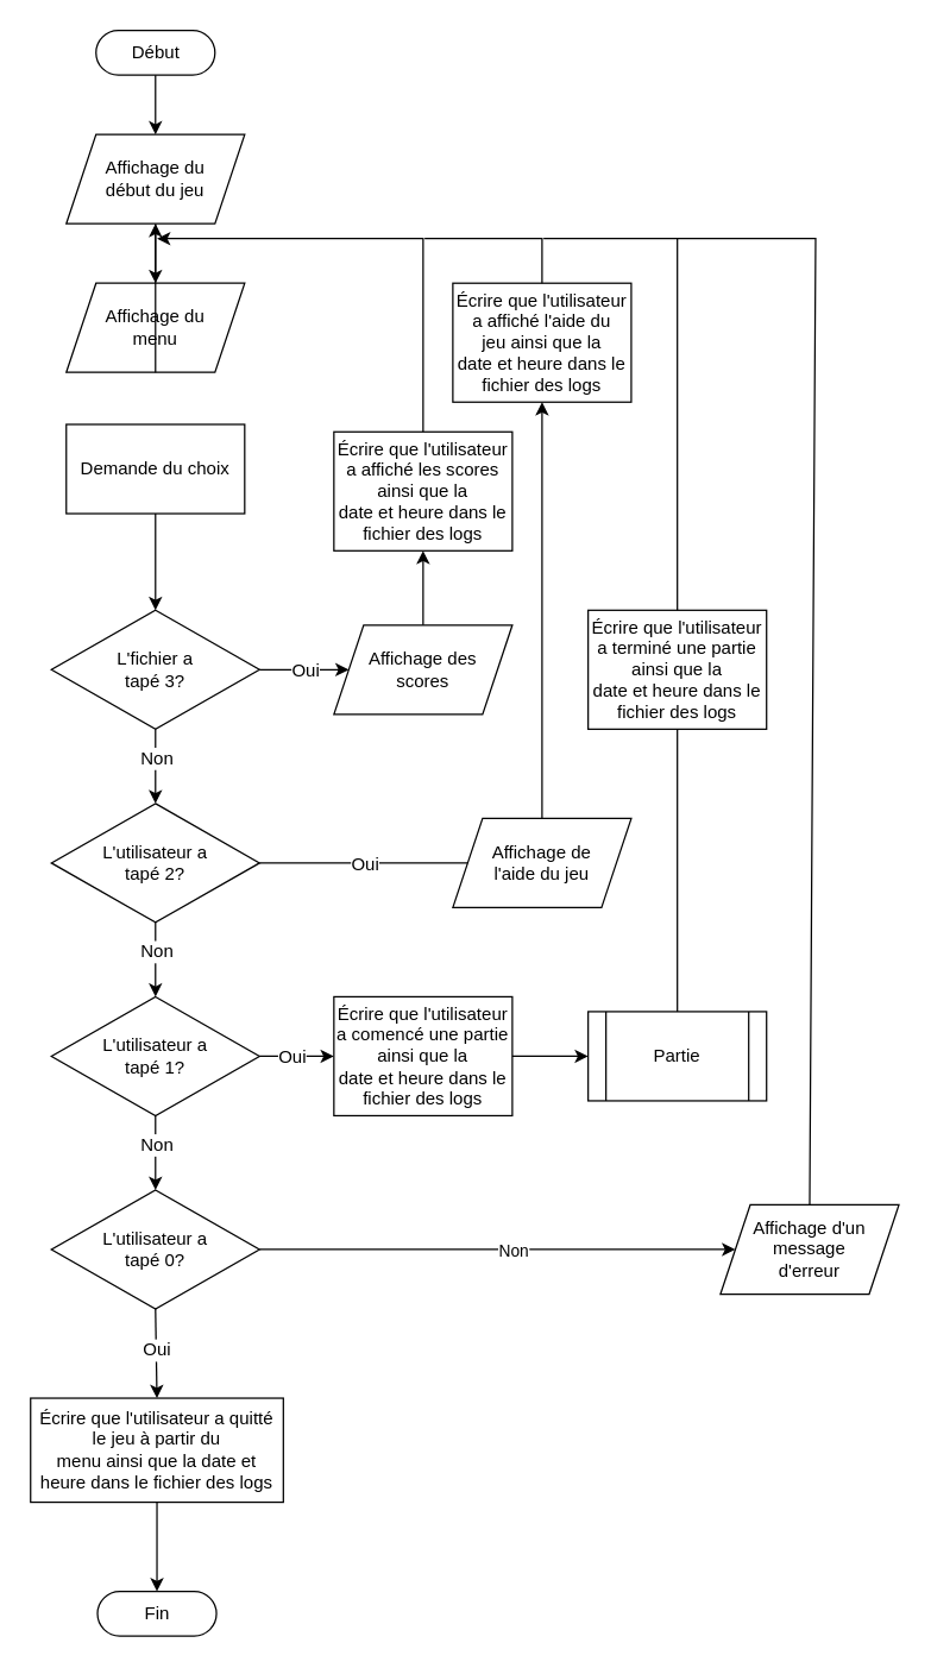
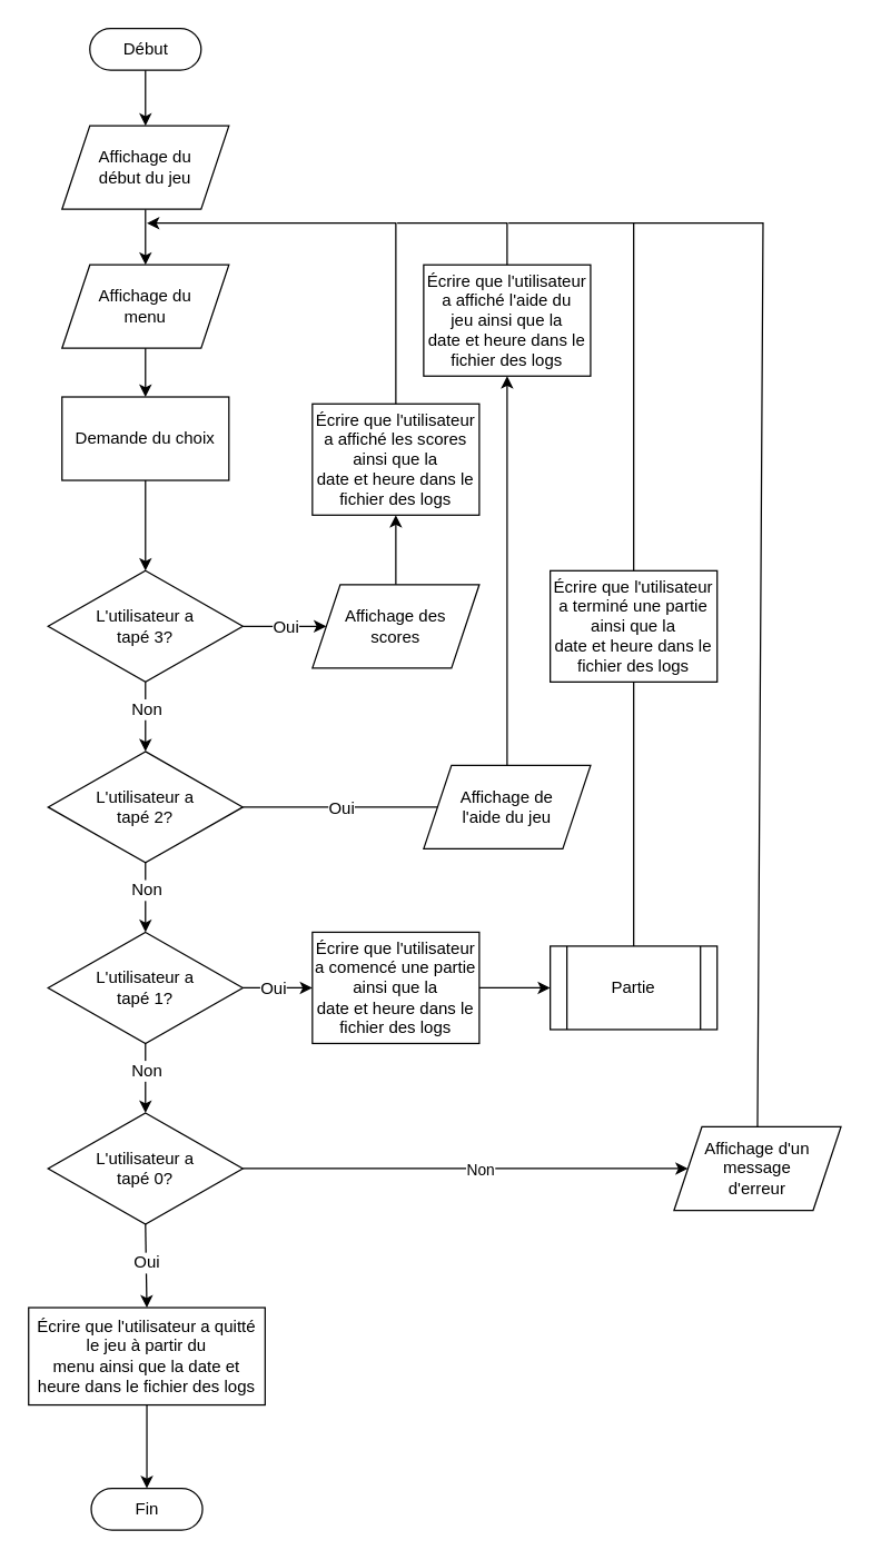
  <mxCell id="0" />
  <mxCell id="1" parent="0" />
  <mxCell id="2" value="Début" style="html=1;dashed=0;whitespace=wrap;shape=mxgraph.dfd.start;rounded=1;shadow=0;glass=0;sketch=0;fontFamily=Helvetica;fontSize=12;fontColor=default;strokeColor=default;fillColor=default;gradientColor=none;" parent="1" vertex="1"><mxGeometry x="64" y="20" width="80" height="30" as="geometry" /></mxCell>
  <mxCell id="3" value="" style="endArrow=classic;html=1;rounded=0;fontFamily=Helvetica;fontSize=12;fontColor=default;exitX=0.5;exitY=0.5;exitDx=0;exitDy=15;exitPerimeter=0;entryX=0.5;entryY=0;entryDx=0;entryDy=0;" parent="1" source="2" edge="1"><mxGeometry width="50" height="50" relative="1" as="geometry"><mxPoint x="274" y="390" as="sourcePoint" /><mxPoint x="104" y="90" as="targetPoint" /></mxGeometry></mxCell>
  <mxCell id="4" value="" style="endArrow=classic;html=1;rounded=0;fontFamily=Helvetica;fontSize=12;fontColor=default;exitX=0.5;exitY=1;exitDx=0;exitDy=0;entryX=0.5;entryY=0;entryDx=0;entryDy=0;" parent="1" edge="1"><mxGeometry width="50" height="50" relative="1" as="geometry"><mxPoint x="104" y="150" as="sourcePoint" /><mxPoint x="104" y="190" as="targetPoint" /></mxGeometry></mxCell>
- <mxCell id="5" value="L'fichier a&lt;br&gt;tapé 3?" style="rhombus;whiteSpace=wrap;html=1;rounded=0;shadow=0;glass=0;sketch=0;fontFamily=Helvetica;fontSize=12;fontColor=default;strokeColor=default;fillColor=default;gradientColor=none;" parent="1" vertex="1"><mxGeometry x="34" y="410" width="140" height="80" as="geometry" /></mxCell>
+ <mxCell id="5" value="L'utilisateur a&lt;br&gt;tapé 3?" style="rhombus;whiteSpace=wrap;html=1;rounded=0;shadow=0;glass=0;sketch=0;fontFamily=Helvetica;fontSize=12;fontColor=default;strokeColor=default;fillColor=default;gradientColor=none;" parent="1" vertex="1"><mxGeometry x="34" y="410" width="140" height="80" as="geometry" /></mxCell>
  <mxCell id="6" value="&lt;span&gt;Affichage du&lt;br&gt;début&amp;nbsp;&lt;/span&gt;&lt;span&gt;du jeu&lt;/span&gt;" style="shape=parallelogram;perimeter=parallelogramPerimeter;whiteSpace=wrap;html=1;fixedSize=1;rounded=0;shadow=0;glass=0;sketch=0;fontFamily=Helvetica;fontSize=12;fontColor=default;strokeColor=default;fillColor=default;gradientColor=none;" parent="1" vertex="1"><mxGeometry x="44" y="90" width="120" height="60" as="geometry" /></mxCell>
  <mxCell id="7" value="&lt;span&gt;Affichage du&lt;br&gt;menu&lt;/span&gt;" style="shape=parallelogram;perimeter=parallelogramPerimeter;whiteSpace=wrap;html=1;fixedSize=1;rounded=0;shadow=0;glass=0;sketch=0;fontFamily=Helvetica;fontSize=12;fontColor=default;strokeColor=default;fillColor=default;gradientColor=none;" parent="1" vertex="1"><mxGeometry x="44" y="190" width="120" height="60" as="geometry" /></mxCell>
  <mxCell id="8" value="Demande du choix" style="rounded=0;whiteSpace=wrap;html=1;shadow=0;glass=0;sketch=0;fontFamily=Helvetica;fontSize=12;fontColor=default;strokeColor=default;fillColor=default;gradientColor=none;" parent="1" vertex="1"><mxGeometry x="44" y="285" width="120" height="60" as="geometry" /></mxCell>
- <mxCell id="9" value="" style="endArrow=classic;html=1;rounded=0;fontFamily=Helvetica;fontSize=12;fontColor=default;exitX=0.5;exitY=1;exitDx=0;exitDy=0;" parent="1" source="7" target="6" edge="1"><mxGeometry width="50" height="50" relative="1" as="geometry"><mxPoint x="174" y="270" as="sourcePoint" /><mxPoint x="324" y="320" as="targetPoint" /></mxGeometry></mxCell>
+ <mxCell id="9" value="" style="endArrow=classic;html=1;rounded=0;fontFamily=Helvetica;fontSize=12;fontColor=default;entryX=0.5;entryY=0;entryDx=0;entryDy=0;exitX=0.5;exitY=1;exitDx=0;exitDy=0;" parent="1" source="7" target="8" edge="1"><mxGeometry width="50" height="50" relative="1" as="geometry"><mxPoint x="174" y="270" as="sourcePoint" /><mxPoint x="324" y="320" as="targetPoint" /></mxGeometry></mxCell>
  <mxCell id="10" value="" style="endArrow=classic;html=1;rounded=0;fontFamily=Helvetica;fontSize=12;fontColor=default;exitX=0.5;exitY=1;exitDx=0;exitDy=0;entryX=0.5;entryY=0;entryDx=0;entryDy=0;" parent="1" source="8" target="5" edge="1"><mxGeometry width="50" height="50" relative="1" as="geometry"><mxPoint x="274" y="370" as="sourcePoint" /><mxPoint x="324" y="320" as="targetPoint" /></mxGeometry></mxCell>
  <mxCell id="11" value="" style="endArrow=classic;html=1;rounded=0;fontFamily=Helvetica;fontSize=12;fontColor=default;exitX=1;exitY=0.5;exitDx=0;exitDy=0;entryX=0;entryY=0.5;entryDx=0;entryDy=0;" parent="1" source="5" target="13" edge="1"><mxGeometry width="50" height="50" relative="1" as="geometry"><mxPoint x="274" y="370" as="sourcePoint" /><mxPoint x="234" y="450" as="targetPoint" /></mxGeometry></mxCell>
  <mxCell id="12" value="Oui" style="edgeLabel;html=1;align=center;verticalAlign=middle;resizable=0;points=[];fontSize=12;fontFamily=Helvetica;fontColor=default;" parent="11" vertex="1" connectable="0"><mxGeometry x="0.455" y="1" relative="1" as="geometry"><mxPoint x="-14" y="1" as="offset" /></mxGeometry></mxCell>
  <mxCell id="13" value="&lt;span&gt;Affichage des&lt;br&gt;scores&lt;br&gt;&lt;/span&gt;" style="shape=parallelogram;perimeter=parallelogramPerimeter;whiteSpace=wrap;html=1;fixedSize=1;rounded=0;shadow=0;glass=0;sketch=0;fontFamily=Helvetica;fontSize=12;fontColor=default;strokeColor=default;fillColor=default;gradientColor=none;" parent="1" vertex="1"><mxGeometry x="224" y="420" width="120" height="60" as="geometry" /></mxCell>
  <mxCell id="14" value="" style="endArrow=classic;html=1;rounded=0;fontFamily=Helvetica;fontSize=12;fontColor=default;exitX=0.5;exitY=1;exitDx=0;exitDy=0;entryX=0.5;entryY=0;entryDx=0;entryDy=0;" parent="1" source="5" target="16" edge="1"><mxGeometry width="50" height="50" relative="1" as="geometry"><mxPoint x="274" y="370" as="sourcePoint" /><mxPoint x="256.308" y="557.692" as="targetPoint" /></mxGeometry></mxCell>
  <mxCell id="15" value="Non" style="edgeLabel;html=1;align=center;verticalAlign=middle;resizable=0;points=[];fontSize=12;fontFamily=Helvetica;fontColor=default;" parent="14" vertex="1" connectable="0"><mxGeometry x="-0.501" relative="1" as="geometry"><mxPoint y="7" as="offset" /></mxGeometry></mxCell>
  <mxCell id="16" value="L'utilisateur a&lt;br&gt;tapé 2?" style="rhombus;whiteSpace=wrap;html=1;rounded=0;shadow=0;glass=0;sketch=0;fontFamily=Helvetica;fontSize=12;fontColor=default;strokeColor=default;fillColor=default;gradientColor=none;" parent="1" vertex="1"><mxGeometry x="34" y="540" width="140" height="80" as="geometry" /></mxCell>
  <mxCell id="17" value="" style="endArrow=none;html=1;rounded=0;fontFamily=Helvetica;fontSize=12;fontColor=default;exitX=1;exitY=0.5;exitDx=0;exitDy=0;entryX=0;entryY=0.5;entryDx=0;entryDy=0;" parent="1" source="16" target="19" edge="1"><mxGeometry width="50" height="50" relative="1" as="geometry"><mxPoint x="254" y="580" as="sourcePoint" /><mxPoint x="314" y="580" as="targetPoint" /></mxGeometry></mxCell>
  <mxCell id="18" value="Oui" style="edgeLabel;html=1;align=center;verticalAlign=middle;resizable=0;points=[];fontSize=12;fontFamily=Helvetica;fontColor=default;" parent="17" vertex="1" connectable="0"><mxGeometry x="0.455" y="1" relative="1" as="geometry"><mxPoint x="-32" y="1" as="offset" /></mxGeometry></mxCell>
  <mxCell id="19" value="&lt;span&gt;Affichage de&lt;br&gt;l'aide du jeu&lt;br&gt;&lt;/span&gt;" style="shape=parallelogram;perimeter=parallelogramPerimeter;whiteSpace=wrap;html=1;fixedSize=1;rounded=0;shadow=0;glass=0;sketch=0;fontFamily=Helvetica;fontSize=12;fontColor=default;strokeColor=default;fillColor=default;gradientColor=none;" parent="1" vertex="1"><mxGeometry x="304" y="550" width="120" height="60" as="geometry" /></mxCell>
  <mxCell id="20" value="" style="endArrow=classic;html=1;rounded=0;fontFamily=Helvetica;fontSize=12;fontColor=default;exitX=0.5;exitY=1;exitDx=0;exitDy=0;entryX=0.5;entryY=0;entryDx=0;entryDy=0;" parent="1" target="22" edge="1"><mxGeometry width="50" height="50" relative="1" as="geometry"><mxPoint x="104" y="620" as="sourcePoint" /><mxPoint x="256.308" y="687.692" as="targetPoint" /></mxGeometry></mxCell>
  <mxCell id="21" value="Non" style="edgeLabel;html=1;align=center;verticalAlign=middle;resizable=0;points=[];fontSize=12;fontFamily=Helvetica;fontColor=default;" parent="20" vertex="1" connectable="0"><mxGeometry x="-0.501" relative="1" as="geometry"><mxPoint y="7" as="offset" /></mxGeometry></mxCell>
  <mxCell id="22" value="L'utilisateur a&lt;br&gt;tapé 1?" style="rhombus;whiteSpace=wrap;html=1;rounded=0;shadow=0;glass=0;sketch=0;fontFamily=Helvetica;fontSize=12;fontColor=default;strokeColor=default;fillColor=default;gradientColor=none;" parent="1" vertex="1"><mxGeometry x="34" y="670" width="140" height="80" as="geometry" /></mxCell>
  <mxCell id="23" value="" style="endArrow=classic;html=1;rounded=0;fontFamily=Helvetica;fontSize=12;fontColor=default;exitX=1;exitY=0.5;exitDx=0;exitDy=0;entryX=0;entryY=0.5;entryDx=0;entryDy=0;" parent="1" source="22" target="47" edge="1"><mxGeometry width="50" height="50" relative="1" as="geometry"><mxPoint x="265" y="709.5" as="sourcePoint" /><mxPoint x="215" y="740" as="targetPoint" /></mxGeometry></mxCell>
  <mxCell id="24" value="Oui" style="edgeLabel;html=1;align=center;verticalAlign=middle;resizable=0;points=[];fontSize=12;fontFamily=Helvetica;fontColor=default;" parent="23" vertex="1" connectable="0"><mxGeometry x="0.455" y="1" relative="1" as="geometry"><mxPoint x="-15" y="1" as="offset" /></mxGeometry></mxCell>
  <mxCell id="25" value="" style="endArrow=classic;html=1;rounded=0;fontFamily=Helvetica;fontSize=12;fontColor=default;exitX=0.5;exitY=1;exitDx=0;exitDy=0;entryX=0.5;entryY=0;entryDx=0;entryDy=0;" parent="1" target="29" edge="1"><mxGeometry width="50" height="50" relative="1" as="geometry"><mxPoint x="104" y="750" as="sourcePoint" /><mxPoint x="174" y="780" as="targetPoint" /></mxGeometry></mxCell>
  <mxCell id="26" value="Non" style="edgeLabel;html=1;align=center;verticalAlign=middle;resizable=0;points=[];fontSize=12;fontFamily=Helvetica;fontColor=default;" parent="25" vertex="1" connectable="0"><mxGeometry x="-0.501" relative="1" as="geometry"><mxPoint y="7" as="offset" /></mxGeometry></mxCell>
  <mxCell id="27" value="Fin" style="html=1;dashed=0;whitespace=wrap;shape=mxgraph.dfd.start;rounded=1;shadow=0;glass=0;sketch=0;fontFamily=Helvetica;fontSize=12;fontColor=default;strokeColor=default;fillColor=default;gradientColor=none;" parent="1" vertex="1"><mxGeometry x="65" y="1070" width="80" height="30" as="geometry" /></mxCell>
  <mxCell id="28" value="Partie" style="shape=process;whiteSpace=wrap;html=1;backgroundOutline=1;" parent="1" vertex="1"><mxGeometry x="395" y="680" width="120" height="60" as="geometry" /></mxCell>
  <mxCell id="29" value="L'utilisateur a&lt;br&gt;tapé 0?" style="rhombus;whiteSpace=wrap;html=1;rounded=0;shadow=0;glass=0;sketch=0;fontFamily=Helvetica;fontSize=12;fontColor=default;strokeColor=default;fillColor=default;gradientColor=none;" parent="1" vertex="1"><mxGeometry x="34" y="800" width="140" height="80" as="geometry" /></mxCell>
  <mxCell id="30" value="" style="endArrow=classic;html=1;rounded=0;fontFamily=Helvetica;fontSize=12;fontColor=default;entryX=0.5;entryY=0;entryDx=0;entryDy=0;" parent="1" target="43" edge="1"><mxGeometry width="50" height="50" relative="1" as="geometry"><mxPoint x="104" y="880" as="sourcePoint" /><mxPoint x="104" y="930" as="targetPoint" /></mxGeometry></mxCell>
  <mxCell id="31" value="Oui" style="edgeLabel;html=1;align=center;verticalAlign=middle;resizable=0;points=[];fontSize=12;fontFamily=Helvetica;fontColor=default;" parent="30" vertex="1" connectable="0"><mxGeometry x="0.455" y="1" relative="1" as="geometry"><mxPoint x="-1" y="-16" as="offset" /></mxGeometry></mxCell>
  <mxCell id="32" value="&lt;span&gt;Affichage d'un&lt;br&gt;message&lt;br&gt;d'erreur&lt;br&gt;&lt;/span&gt;" style="shape=parallelogram;perimeter=parallelogramPerimeter;whiteSpace=wrap;html=1;fixedSize=1;rounded=0;shadow=0;glass=0;sketch=0;fontFamily=Helvetica;fontSize=12;fontColor=default;strokeColor=default;fillColor=default;gradientColor=none;" parent="1" vertex="1"><mxGeometry x="484" y="810" width="120" height="60" as="geometry" /></mxCell>
  <mxCell id="33" value="" style="endArrow=classic;html=1;rounded=0;exitX=1;exitY=0.5;exitDx=0;exitDy=0;entryX=0;entryY=0.5;entryDx=0;entryDy=0;" parent="1" source="29" target="32" edge="1"><mxGeometry width="50" height="50" relative="1" as="geometry"><mxPoint x="714" y="670" as="sourcePoint" /><mxPoint x="764" y="620" as="targetPoint" /></mxGeometry></mxCell>
  <mxCell id="34" value="Non" style="edgeLabel;html=1;align=center;verticalAlign=middle;resizable=0;points=[];" parent="33" vertex="1" connectable="0"><mxGeometry x="0.181" y="2" relative="1" as="geometry"><mxPoint x="-19" y="2" as="offset" /></mxGeometry></mxCell>
  <mxCell id="35" value="" style="endArrow=none;html=1;rounded=0;fontFamily=Helvetica;fontSize=12;fontColor=default;exitX=0.5;exitY=0;exitDx=0;exitDy=0;" parent="1" source="32" edge="1"><mxGeometry width="50" height="50" relative="1" as="geometry"><mxPoint x="548" y="790" as="sourcePoint" /><mxPoint x="455" y="160" as="targetPoint" /><Array as="points"><mxPoint x="548" y="160" /></Array></mxGeometry></mxCell>
  <mxCell id="36" value="Écrire que l'utilisateur&lt;br&gt;a affiché les scores&lt;br&gt;ainsi que la&lt;br&gt;date et heure dans le fichier des logs" style="rounded=0;whiteSpace=wrap;html=1;" vertex="1" parent="1"><mxGeometry x="224" y="290" width="120" height="80" as="geometry" /></mxCell>
  <mxCell id="37" value="" style="endArrow=classic;html=1;rounded=0;exitX=0.5;exitY=0;exitDx=0;exitDy=0;entryX=0.5;entryY=1;entryDx=0;entryDy=0;" edge="1" parent="1" source="13" target="36"><mxGeometry width="50" height="50" relative="1" as="geometry"><mxPoint x="295" y="450" as="sourcePoint" /><mxPoint x="345" y="400" as="targetPoint" /></mxGeometry></mxCell>
  <mxCell id="38" value="" style="endArrow=classic;html=1;rounded=0;exitX=0.5;exitY=0;exitDx=0;exitDy=0;" edge="1" parent="1" source="36"><mxGeometry width="50" height="50" relative="1" as="geometry"><mxPoint x="295" y="450" as="sourcePoint" /><mxPoint x="105" y="160" as="targetPoint" /><Array as="points"><mxPoint x="284" y="160" /></Array></mxGeometry></mxCell>
  <mxCell id="39" value="Écrire que l'utilisateur&lt;br&gt;a affiché l'aide du&lt;br&gt;jeu ainsi que la&lt;br&gt;date et heure dans le fichier des logs" style="rounded=0;whiteSpace=wrap;html=1;" vertex="1" parent="1"><mxGeometry x="304" y="190" width="120" height="80" as="geometry" /></mxCell>
  <mxCell id="40" value="Écrire que l'utilisateur&lt;br&gt;a terminé une partie&lt;br&gt;ainsi que la&lt;br&gt;date et heure dans le fichier des logs" style="rounded=0;whiteSpace=wrap;html=1;" vertex="1" parent="1"><mxGeometry x="395" y="410" width="120" height="80" as="geometry" /></mxCell>
  <mxCell id="41" value="" style="endArrow=classic;html=1;rounded=0;exitX=0.5;exitY=0;exitDx=0;exitDy=0;entryX=0.5;entryY=1;entryDx=0;entryDy=0;" edge="1" parent="1" source="19" target="39"><mxGeometry width="50" height="50" relative="1" as="geometry"><mxPoint x="295" y="450" as="sourcePoint" /><mxPoint x="345" y="400" as="targetPoint" /></mxGeometry></mxCell>
  <mxCell id="42" value="" style="endArrow=none;html=1;rounded=0;exitX=0.5;exitY=0;exitDx=0;exitDy=0;" edge="1" parent="1" source="39"><mxGeometry width="50" height="50" relative="1" as="geometry"><mxPoint x="295" y="450" as="sourcePoint" /><mxPoint x="285" y="160" as="targetPoint" /><Array as="points"><mxPoint x="364" y="160" /></Array></mxGeometry></mxCell>
  <mxCell id="43" value="Écrire que l'utilisateur a quitté le jeu à partir du &lt;br&gt;menu ainsi que la date et heure dans le fichier des logs" style="rounded=0;whiteSpace=wrap;html=1;" vertex="1" parent="1"><mxGeometry x="20" y="940" width="170" height="70" as="geometry" /></mxCell>
  <mxCell id="44" value="" style="endArrow=classic;html=1;rounded=0;exitX=0.5;exitY=1;exitDx=0;exitDy=0;entryX=0.5;entryY=0.5;entryDx=0;entryDy=-15;entryPerimeter=0;" edge="1" parent="1" source="43" target="27"><mxGeometry width="50" height="50" relative="1" as="geometry"><mxPoint x="295" y="910" as="sourcePoint" /><mxPoint x="345" y="860" as="targetPoint" /></mxGeometry></mxCell>
  <mxCell id="45" value="" style="endArrow=none;html=1;rounded=0;exitX=0.5;exitY=0;exitDx=0;exitDy=0;entryX=0.5;entryY=1;entryDx=0;entryDy=0;" edge="1" parent="1" source="28" target="40"><mxGeometry width="50" height="50" relative="1" as="geometry"><mxPoint x="295" y="620" as="sourcePoint" /><mxPoint x="345" y="570" as="targetPoint" /></mxGeometry></mxCell>
  <mxCell id="46" value="" style="endArrow=none;html=1;rounded=0;exitX=0.5;exitY=0;exitDx=0;exitDy=0;" edge="1" parent="1" source="40"><mxGeometry width="50" height="50" relative="1" as="geometry"><mxPoint x="295" y="620" as="sourcePoint" /><mxPoint x="365" y="160" as="targetPoint" /><Array as="points"><mxPoint x="455" y="160" /></Array></mxGeometry></mxCell>
  <mxCell id="47" value="Écrire que l'utilisateur&lt;br&gt;a comencé une partie&lt;br&gt;ainsi que la&lt;br&gt;date et heure dans le fichier des logs" style="rounded=0;whiteSpace=wrap;html=1;" vertex="1" parent="1"><mxGeometry x="224" y="670" width="120" height="80" as="geometry" /></mxCell>
  <mxCell id="48" value="" style="endArrow=classic;html=1;rounded=0;exitX=1;exitY=0.5;exitDx=0;exitDy=0;entryX=0;entryY=0.5;entryDx=0;entryDy=0;" edge="1" parent="1" source="47" target="28"><mxGeometry width="50" height="50" relative="1" as="geometry"><mxPoint x="295" y="820" as="sourcePoint" /><mxPoint x="345" y="770" as="targetPoint" /></mxGeometry></mxCell>
